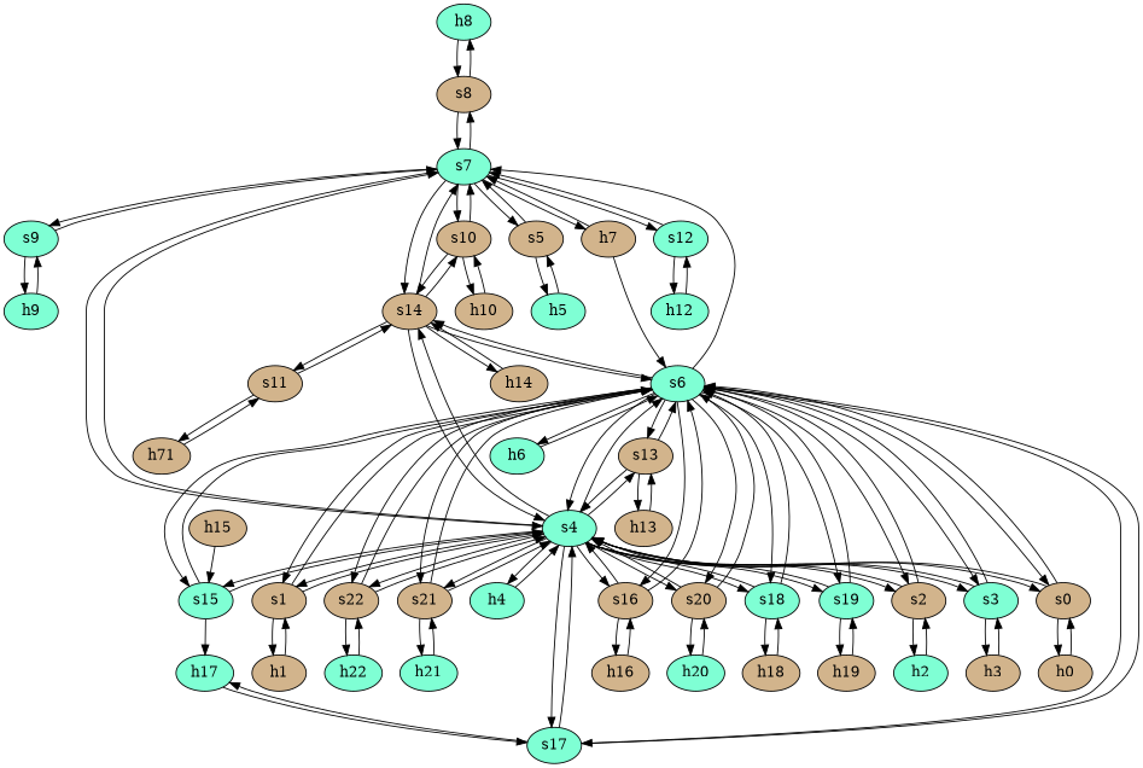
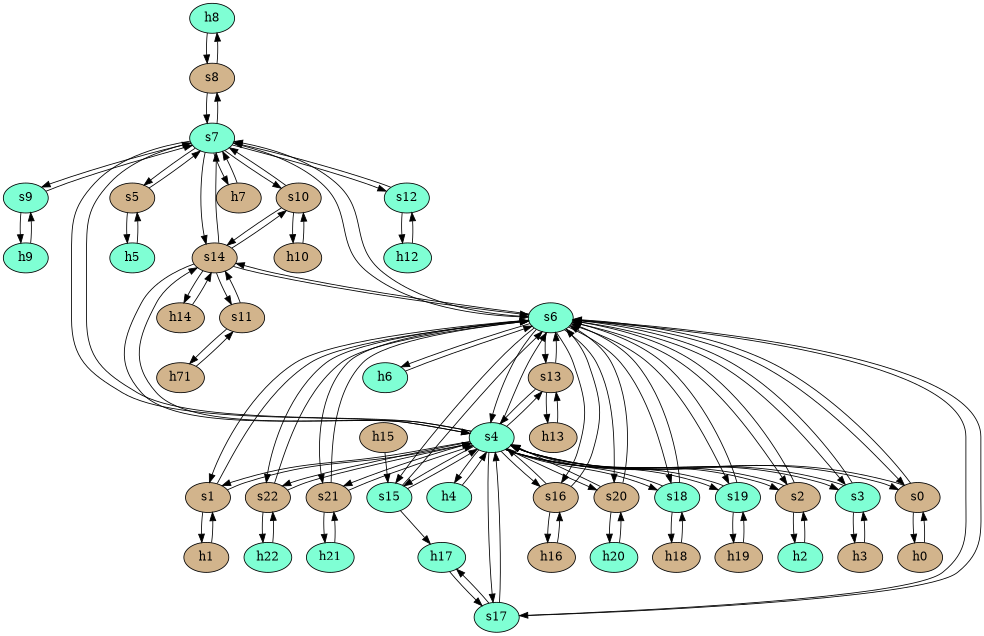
  strict digraph {
    node [fillcolor=tan style=filled type=host]
    edge [capacity="1Gbps" cost=1 dst_port=1 src_port=1]
    h8 [fillcolor=aquamarine ip="111.0.8.8" mac="00:00:00:00:8:8"]
    s8 [type=switch]
    s7 [fillcolor=aquamarine type=switch]
    s9 [fillcolor=aquamarine type=switch]
    s6 [fillcolor=aquamarine type=switch]
    s4 [fillcolor=aquamarine type=switch]
    s14 [type=switch]
    h7 [ip="111.0.7.7" mac="00:00:00:00:7:7"]
    s5 [type=switch]
    s12 [fillcolor=aquamarine type=switch]
    s10 [type=switch]
    h9 [fillcolor=aquamarine ip="111.0.9.9" mac="00:00:00:00:9:9"]
    h2 [fillcolor=aquamarine ip="111.0.2.2" mac="00:00:00:00:2:2"]
    s2 [type=switch]
    s3 [fillcolor=aquamarine type=switch]
    s0 [type=switch]
    s1 [type=switch]
    h6 [fillcolor=aquamarine ip="111.0.6.6" mac="00:00:00:00:6:6"]
    s22 [type=switch]
    s21 [type=switch]
    s16 [type=switch]
    s15 [fillcolor=aquamarine type=switch]
    s17 [fillcolor=aquamarine type=switch]
    s20 [type=switch]
    s18 [fillcolor=aquamarine type=switch]
    s19 [fillcolor=aquamarine type=switch]
    s13 [type=switch]
    h4 [fillcolor=aquamarine ip="111.0.4.4" mac="00:00:00:00:4:4"]
    h3 [ip="111.0.3.3" mac="00:00:00:00:3:3"]
    h0 [ip="111.0.0.0" mac="00:00:00:00:0:0"]
    h1 [ip="111.0.1.1" mac="00:00:00:00:1:1"]
    h22 [fillcolor=aquamarine ip="111.0.22.22" mac="00:00:00:00:22:22"]
    h21 [fillcolor=aquamarine ip="111.0.21.21" mac="00:00:00:00:21:21"]
    s11 [type=switch]
    h14 [ip="111.0.14.14" mac="00:00:00:00:14:14"]
    h16 [ip="111.0.16.16" mac="00:00:00:00:16:16"]
    h17 [fillcolor=aquamarine ip="111.0.17.17" mac="00:00:00:00:17:17"]
    h20 [fillcolor=aquamarine ip="111.0.20.20" mac="00:00:00:00:20:20"]
    h18 [ip="111.0.18.18" mac="00:00:00:00:18:18"]
    h19 [ip="111.0.19.19" mac="00:00:00:00:19:19"]
    h13 [ip="111.0.13.13" mac="00:00:00:00:13:13"]
    h5 [fillcolor=aquamarine ip="111.0.5.5" mac="00:00:00:00:5:5"]
    h12 [fillcolor=aquamarine ip="111.0.12.12" mac="00:00:00:00:12:12"]
    h10 [ip="111.0.10.10" mac="00:00:00:00:10:10"]
    n45 [ip="111.0.11.11" label=h71 mac="00:00:00:00:11:11"]
    h15 [ip="111.0.15.15" mac="00:00:00:00:15:15"]
    h8 -> s8
    s8 -> h8
    s8 -> s7 [dst_port=5 src_port=2]
    s7 -> s8 [dst_port=2 src_port=5]
    s7 -> s9 [dst_port=2 src_port=6]
-   h7 -> s6 [dst_port=7 src_port=4]
+   s7 -> s6 [dst_port=7 src_port=4]
    s7 -> s4 [dst_port=7 src_port=2]
    s7 -> s14 [dst_port=4 src_port=10]
    s7 -> h7
    s7 -> s5 [dst_port=2 src_port=3]
    s7 -> s12 [dst_port=2 src_port=9]
    s7 -> s10 [dst_port=3 src_port=8]
    s9 -> s7 [dst_port=6 src_port=2]
    s9 -> h9
    s6 -> s7 [dst_port=4 src_port=7]
    s6 -> s4 [dst_port=6 src_port=6]
    s6 -> s14 [dst_port=3 src_port=9]
    s6 -> s2 [dst_port=3 src_port=4]
    s6 -> s3 [dst_port=3 src_port=5]
    s6 -> s0 [dst_port=3 src_port=2]
    s6 -> s1 [dst_port=3 src_port=3]
    s6 -> h6
    s6 -> s22 [dst_port=3 src_port=17]
    s6 -> s21 [dst_port=3 src_port=16]
    s6 -> s16 [dst_port=3 src_port=11]
    s6 -> s15 [dst_port=3 src_port=10]
    s6 -> s17 [dst_port=3 src_port=12]
    s6 -> s20 [dst_port=3 src_port=15]
    s6 -> s18 [dst_port=3 src_port=13]
    s6 -> s19 [dst_port=3 src_port=14]
    s6 -> s13 [dst_port=3 src_port=8]
    s4 -> s7 [dst_port=2 src_port=7]
    s4 -> s6 [dst_port=6 src_port=6]
    s4 -> s14 [dst_port=2 src_port=9]
    s4 -> s2 [dst_port=2 src_port=4]
    s4 -> s3 [dst_port=2 src_port=5]
    s4 -> s0 [dst_port=2 src_port=2]
    s4 -> s1 [dst_port=2 src_port=3]
    s4 -> s22 [dst_port=2 src_port=17]
    s4 -> s21 [dst_port=2 src_port=16]
    s4 -> s16 [dst_port=2 src_port=11]
    s4 -> s15 [dst_port=2 src_port=10]
    s4 -> s17 [dst_port=2 src_port=12]
    s4 -> s20 [dst_port=2 src_port=15]
    s4 -> s18 [dst_port=2 src_port=13]
    s4 -> s19 [dst_port=2 src_port=14]
    s4 -> s13 [dst_port=2 src_port=8]
    s4 -> h4
    s14 -> s7 [dst_port=10 src_port=4]
    s14 -> s6 [dst_port=9 src_port=3]
    s14 -> s4 [dst_port=9 src_port=2]
    s14 -> s10 [dst_port=6 src_port=7]
    s14 -> s11 [dst_port=3 src_port=9]
    s14 -> h14
    h7 -> s7
    s5 -> s7 [dst_port=3 src_port=2]
    s5 -> h5
    s12 -> s7 [dst_port=9 src_port=2]
    s12 -> h12
    s10 -> s7 [dst_port=8 src_port=3]
    s10 -> s14 [dst_port=7 src_port=6]
    s10 -> h10
    h9 -> s9
    h2 -> s2
    s2 -> s6 [dst_port=4 src_port=3]
    s2 -> s4 [dst_port=4 src_port=2]
    s2 -> h2
    s3 -> s6 [dst_port=5 src_port=3]
    s3 -> s4 [dst_port=5 src_port=2]
    s3 -> h3
    s0 -> s6 [dst_port=2 src_port=3]
    s0 -> s4 [dst_port=2 src_port=2]
    s0 -> h0
    s1 -> s6 [dst_port=3 src_port=3]
    s1 -> s4 [dst_port=3 src_port=2]
    s1 -> h1
    h6 -> s6
    s22 -> s6 [dst_port=17 src_port=3]
    s22 -> s4 [dst_port=17 src_port=2]
    s22 -> h22
    s21 -> s6 [dst_port=16 src_port=3]
    s21 -> s4 [dst_port=16 src_port=2]
    s21 -> h21
    s16 -> s6 [dst_port=11 src_port=3]
    s16 -> s4 [dst_port=11 src_port=2]
    s16 -> h16
    s15 -> s6 [dst_port=10 src_port=3]
    s15 -> s4 [dst_port=10 src_port=2]
    s15 -> h17
    s17 -> s6 [dst_port=12 src_port=3]
    s17 -> s4 [dst_port=12 src_port=2]
    s17 -> h17
    s20 -> s6 [dst_port=15 src_port=3]
    s20 -> s4 [dst_port=15 src_port=2]
    s20 -> h20
    s18 -> s6 [dst_port=13 src_port=3]
    s18 -> s4 [dst_port=13 src_port=2]
    s18 -> h18
    s19 -> s6 [dst_port=14 src_port=3]
    s19 -> s4 [dst_port=14 src_port=2]
    s19 -> h19
    s13 -> s6 [dst_port=8 src_port=3]
    s13 -> s4 [dst_port=8 src_port=2]
    s13 -> h13
    h4 -> s4
    h3 -> s3
    h0 -> s0
    h1 -> s1
    h22 -> s22
    h21 -> s21
    s11 -> s14 [dst_port=9 src_port=3]
    s11 -> n45
    h14 -> s14
    h16 -> s16
    h17 -> s17
    h20 -> s20
    h18 -> s18
    h19 -> s19
    h13 -> s13
    h5 -> s5
    h12 -> s12
    h10 -> s10
    n45 -> s11
    h15 -> s15
  }
